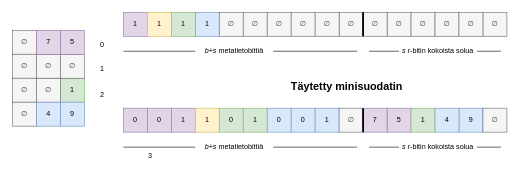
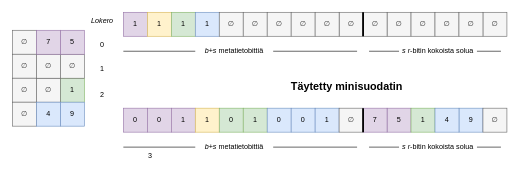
  <mxCell id="0" />
  <mxCell id="1" parent="0" />
  <mxCell id="2" value="0" style="whiteSpace=wrap;html=1;aspect=fixed;fillColor=#e1d5e7;strokeColor=#9673a6;" parent="1" vertex="1"><mxGeometry x="205" y="180" width="40" height="40" as="geometry" /></mxCell>
  <mxCell id="3" value="∅" style="whiteSpace=wrap;html=1;aspect=fixed;fillColor=#f5f5f5;fontColor=#333333;strokeColor=#666666;" parent="1" vertex="1"><mxGeometry y="50" width="40" height="40" as="geometry" x="20" /></mxCell>
  <mxCell id="4" value="∅" style="whiteSpace=wrap;html=1;aspect=fixed;fillColor=#f5f5f5;fontColor=#333333;strokeColor=#666666;" parent="1" vertex="1"><mxGeometry y="90" width="40" height="40" as="geometry" x="20" /></mxCell>
  <mxCell id="5" value="∅" style="whiteSpace=wrap;html=1;aspect=fixed;fillColor=#f5f5f5;fontColor=#333333;strokeColor=#666666;" parent="1" vertex="1"><mxGeometry y="130" width="40" height="40" as="geometry" x="20" /></mxCell>
  <mxCell id="6" value="1" style="whiteSpace=wrap;html=1;aspect=fixed;fillColor=#d5e8d4;strokeColor=#82b366;" parent="1" vertex="1"><mxGeometry x="100" y="130" width="40" height="40" as="geometry" /></mxCell>
  <mxCell id="7" value="∅" style="whiteSpace=wrap;html=1;aspect=fixed;fillColor=#f5f5f5;fontColor=#333333;strokeColor=#666666;" parent="1" vertex="1"><mxGeometry x="60" y="130" width="40" height="40" as="geometry" /></mxCell>
  <mxCell id="8" value="∅" style="whiteSpace=wrap;html=1;aspect=fixed;fillColor=#f5f5f5;fontColor=#333333;strokeColor=#666666;" parent="1" vertex="1"><mxGeometry y="170" width="40" height="40" as="geometry" x="20" /></mxCell>
  <mxCell id="9" value="9" style="whiteSpace=wrap;html=1;aspect=fixed;fillColor=#dae8fc;strokeColor=#6c8ebf;" parent="1" vertex="1"><mxGeometry x="100" y="170" width="40" height="40" as="geometry" /></mxCell>
  <mxCell id="10" value="4" style="whiteSpace=wrap;html=1;aspect=fixed;fillColor=#dae8fc;strokeColor=#6c8ebf;" parent="1" vertex="1"><mxGeometry x="60" y="170" width="40" height="40" as="geometry" /></mxCell>
  <mxCell id="11" value="∅" style="whiteSpace=wrap;html=1;aspect=fixed;fillColor=#f5f5f5;fontColor=#333333;strokeColor=#666666;" parent="1" vertex="1"><mxGeometry x="60" y="90" width="40" height="40" as="geometry" /></mxCell>
  <mxCell id="12" value="∅" style="whiteSpace=wrap;html=1;aspect=fixed;fillColor=#f5f5f5;fontColor=#333333;strokeColor=#666666;" parent="1" vertex="1"><mxGeometry x="100" y="90" width="40" height="40" as="geometry" /></mxCell>
  <mxCell id="13" value="5" style="whiteSpace=wrap;html=1;aspect=fixed;fillColor=#e1d5e7;strokeColor=#9673a6;" parent="1" vertex="1"><mxGeometry x="100" y="50" width="40" height="40" as="geometry" /></mxCell>
  <mxCell id="14" value="7" style="whiteSpace=wrap;html=1;aspect=fixed;fillColor=#e1d5e7;strokeColor=#9673a6;" parent="1" vertex="1"><mxGeometry x="60" y="50" width="40" height="40" as="geometry" /></mxCell>
+ <mxCell id="15" value="Lokero" style="text;html=1;strokeColor=none;fillColor=none;align=center;verticalAlign=middle;whiteSpace=wrap;rounded=0;fontStyle=2" parent="1" vertex="1"><mxGeometry x="140" y="20" width="60" height="30" as="geometry" /></mxCell>
  <mxCell id="16" value="0" style="text;html=1;strokeColor=none;fillColor=none;align=center;verticalAlign=middle;whiteSpace=wrap;rounded=0;" parent="1" vertex="1"><mxGeometry x="140" y="60" width="60" height="30" as="geometry" /></mxCell>
  <mxCell id="17" value="1" style="text;html=1;strokeColor=none;fillColor=none;align=center;verticalAlign=middle;whiteSpace=wrap;rounded=0;" parent="1" vertex="1"><mxGeometry x="140" y="100" width="60" height="30" as="geometry" /></mxCell>
  <mxCell id="18" value="2" style="text;html=1;strokeColor=none;fillColor=none;align=center;verticalAlign=middle;whiteSpace=wrap;rounded=0;" parent="1" vertex="1"><mxGeometry x="135" y="140" width="70" height="35" as="geometry" /></mxCell>
  <mxCell id="19" value="3" style="text;html=1;strokeColor=none;fillColor=none;align=center;verticalAlign=middle;whiteSpace=wrap;rounded=0;" parent="1" vertex="1"><mxGeometry x="220" y="245" width="60" height="30" as="geometry" /></mxCell>
  <mxCell id="20" value="0" style="whiteSpace=wrap;html=1;aspect=fixed;fillColor=#e1d5e7;strokeColor=#9673a6;" parent="1" vertex="1"><mxGeometry x="245" y="180" width="40" height="40" as="geometry" /></mxCell>
  <mxCell id="21" value="1" style="whiteSpace=wrap;html=1;aspect=fixed;fillColor=#e1d5e7;strokeColor=#9673a6;" parent="1" vertex="1"><mxGeometry x="285" y="180" width="40" height="40" as="geometry" /></mxCell>
  <mxCell id="22" value="1" style="whiteSpace=wrap;html=1;aspect=fixed;fillColor=#fff2cc;strokeColor=#d6b656;" parent="1" vertex="1"><mxGeometry x="325" y="180" width="40" height="40" as="geometry" /></mxCell>
  <mxCell id="23" value="0" style="whiteSpace=wrap;html=1;aspect=fixed;fillColor=#d5e8d4;strokeColor=#82b366;" parent="1" vertex="1"><mxGeometry x="365" y="180" width="40" height="40" as="geometry" /></mxCell>
  <mxCell id="24" value="1" style="whiteSpace=wrap;html=1;aspect=fixed;fillColor=#d5e8d4;strokeColor=#82b366;" parent="1" vertex="1"><mxGeometry x="405" y="180" width="40" height="40" as="geometry" /></mxCell>
  <mxCell id="25" value="0" style="whiteSpace=wrap;html=1;aspect=fixed;fillColor=#dae8fc;strokeColor=#6c8ebf;" parent="1" vertex="1"><mxGeometry x="445" y="180" width="40" height="40" as="geometry" /></mxCell>
  <mxCell id="26" value="0" style="whiteSpace=wrap;html=1;aspect=fixed;fillColor=#dae8fc;strokeColor=#6c8ebf;" parent="1" vertex="1"><mxGeometry x="485" y="180" width="40" height="40" as="geometry" /></mxCell>
  <mxCell id="27" value="1" style="whiteSpace=wrap;html=1;aspect=fixed;fillColor=#dae8fc;strokeColor=#6c8ebf;" parent="1" vertex="1"><mxGeometry x="525" y="180" width="40" height="40" as="geometry" /></mxCell>
  <mxCell id="28" value="∅" style="whiteSpace=wrap;html=1;aspect=fixed;fillColor=#f5f5f5;fontColor=#333333;strokeColor=#666666;" parent="1" vertex="1"><mxGeometry x="565" y="180" width="40" height="40" as="geometry" /></mxCell>
  <mxCell id="29" value="1" style="whiteSpace=wrap;html=1;aspect=fixed;fillColor=#e1d5e7;strokeColor=#9673a6;" vertex="1" parent="1"><mxGeometry x="205" y="20" width="40" height="40" as="geometry" /></mxCell>
  <mxCell id="30" value="1" style="whiteSpace=wrap;html=1;aspect=fixed;fillColor=#fff2cc;strokeColor=#d6b656;" vertex="1" parent="1"><mxGeometry x="245" y="20" width="40" height="40" as="geometry" /></mxCell>
  <mxCell id="31" value="1" style="whiteSpace=wrap;html=1;aspect=fixed;fillColor=#d5e8d4;strokeColor=#82b366;" vertex="1" parent="1"><mxGeometry x="285" y="20" width="40" height="40" as="geometry" /></mxCell>
  <mxCell id="32" value="1" style="whiteSpace=wrap;html=1;aspect=fixed;fillColor=#dae8fc;strokeColor=#6c8ebf;" vertex="1" parent="1"><mxGeometry x="325" y="20" width="40" height="40" as="geometry" /></mxCell>
  <mxCell id="33" value="∅" style="whiteSpace=wrap;html=1;aspect=fixed;fillColor=#f5f5f5;fontColor=#333333;strokeColor=#666666;" vertex="1" parent="1"><mxGeometry x="365" y="20" width="40" height="40" as="geometry" /></mxCell>
  <mxCell id="34" value="∅" style="whiteSpace=wrap;html=1;aspect=fixed;fillColor=#f5f5f5;fontColor=#333333;strokeColor=#666666;" vertex="1" parent="1"><mxGeometry x="405" y="20" width="40" height="40" as="geometry" /></mxCell>
  <mxCell id="35" value="∅" style="whiteSpace=wrap;html=1;aspect=fixed;fillColor=#f5f5f5;fontColor=#333333;strokeColor=#666666;" vertex="1" parent="1"><mxGeometry x="445" y="20" width="40" height="40" as="geometry" /></mxCell>
  <mxCell id="36" value="∅" style="whiteSpace=wrap;html=1;aspect=fixed;fillColor=#f5f5f5;fontColor=#333333;strokeColor=#666666;" vertex="1" parent="1"><mxGeometry x="485" y="20" width="40" height="40" as="geometry" /></mxCell>
  <mxCell id="37" value="∅" style="whiteSpace=wrap;html=1;aspect=fixed;fillColor=#f5f5f5;fontColor=#333333;strokeColor=#666666;" vertex="1" parent="1"><mxGeometry x="565" y="20" width="40" height="40" as="geometry" /></mxCell>
  <mxCell id="38" value="∅" style="whiteSpace=wrap;html=1;aspect=fixed;fillColor=#f5f5f5;fontColor=#333333;strokeColor=#666666;" vertex="1" parent="1"><mxGeometry x="525" y="20" width="40" height="40" as="geometry" /></mxCell>
  <mxCell id="39" value="∅" style="whiteSpace=wrap;html=1;aspect=fixed;fillColor=#f5f5f5;fontColor=#333333;strokeColor=#666666;" vertex="1" parent="1"><mxGeometry x="645" y="20" width="40" height="40" as="geometry" /></mxCell>
  <mxCell id="40" value="∅" style="whiteSpace=wrap;html=1;aspect=fixed;fillColor=#f5f5f5;fontColor=#333333;strokeColor=#666666;" vertex="1" parent="1"><mxGeometry x="685" y="20" width="40" height="40" as="geometry" /></mxCell>
  <mxCell id="41" value="∅" style="whiteSpace=wrap;html=1;aspect=fixed;fillColor=#f5f5f5;fontColor=#333333;strokeColor=#666666;" vertex="1" parent="1"><mxGeometry x="725" y="20" width="40" height="40" as="geometry" /></mxCell>
  <mxCell id="42" value="∅" style="whiteSpace=wrap;html=1;aspect=fixed;fillColor=#f5f5f5;fontColor=#333333;strokeColor=#666666;" vertex="1" parent="1"><mxGeometry x="805" y="20" width="40" height="40" as="geometry" /></mxCell>
  <mxCell id="43" value="∅" style="whiteSpace=wrap;html=1;aspect=fixed;fillColor=#f5f5f5;fontColor=#333333;strokeColor=#666666;" vertex="1" parent="1"><mxGeometry x="765" y="20" width="40" height="40" as="geometry" /></mxCell>
  <mxCell id="44" value="∅" style="whiteSpace=wrap;html=1;aspect=fixed;fillColor=#f5f5f5;fontColor=#333333;strokeColor=#666666;" vertex="1" parent="1"><mxGeometry x="605" y="20" width="40" height="40" as="geometry" /></mxCell>
  <mxCell id="45" value="5" style="whiteSpace=wrap;html=1;aspect=fixed;fillColor=#e1d5e7;strokeColor=#9673a6;" vertex="1" parent="1"><mxGeometry x="645" y="180" width="40" height="40" as="geometry" /></mxCell>
  <mxCell id="46" value="7" style="whiteSpace=wrap;html=1;aspect=fixed;fillColor=#e1d5e7;strokeColor=#9673a6;" vertex="1" parent="1"><mxGeometry x="605" y="180" width="40" height="40" as="geometry" /></mxCell>
  <mxCell id="47" value="1" style="whiteSpace=wrap;html=1;aspect=fixed;fillColor=#d5e8d4;strokeColor=#82b366;" vertex="1" parent="1"><mxGeometry x="685" y="180" width="40" height="40" as="geometry" /></mxCell>
  <mxCell id="48" value="9" style="whiteSpace=wrap;html=1;aspect=fixed;fillColor=#dae8fc;strokeColor=#6c8ebf;" vertex="1" parent="1"><mxGeometry x="765" y="180" width="40" height="40" as="geometry" /></mxCell>
  <mxCell id="49" value="4" style="whiteSpace=wrap;html=1;aspect=fixed;fillColor=#dae8fc;strokeColor=#6c8ebf;" vertex="1" parent="1"><mxGeometry x="725" y="180" width="40" height="40" as="geometry" /></mxCell>
  <mxCell id="50" value="∅" style="whiteSpace=wrap;html=1;aspect=fixed;fillColor=#f5f5f5;fontColor=#333333;strokeColor=#666666;" vertex="1" parent="1"><mxGeometry x="805" y="180" width="40" height="40" as="geometry" /></mxCell>
  <mxCell id="51" value="" style="endArrow=none;html=1;rounded=0;curved=1;strokeWidth=3;entryX=0;entryY=0;entryDx=0;entryDy=0;" edge="1" parent="1" target="46"><mxGeometry width="50" height="50" relative="1" as="geometry"><mxPoint x="605" y="220" as="sourcePoint" /><mxPoint x="605" y="300" as="targetPoint" /></mxGeometry></mxCell>
  <mxCell id="52" value="" style="endArrow=none;html=1;rounded=0;curved=1;strokeWidth=3;entryX=0;entryY=0;entryDx=0;entryDy=0;exitX=0;exitY=1;exitDx=0;exitDy=0;" edge="1" parent="1" source="44" target="44"><mxGeometry width="50" height="50" relative="1" as="geometry"><mxPoint x="615" y="230" as="sourcePoint" /><mxPoint x="615" y="190" as="targetPoint" /></mxGeometry></mxCell>
  <mxCell id="53" value="b&lt;span style=&quot;font-style: normal;&quot;&gt;+&lt;/span&gt;s&lt;span style=&quot;font-style: normal;&quot;&gt;&amp;nbsp;metatietobittiä&lt;/span&gt;" style="text;html=1;strokeColor=none;fillColor=none;align=center;verticalAlign=middle;whiteSpace=wrap;rounded=0;fontStyle=2" vertex="1" parent="1"><mxGeometry x="325" y="70" width="130" height="30" as="geometry" /></mxCell>
  <mxCell id="54" value="" style="endArrow=none;html=1;rounded=0;exitX=0;exitY=0.5;exitDx=0;exitDy=0;" edge="1" parent="1" source="53"><mxGeometry width="50" height="50" relative="1" as="geometry"><mxPoint x="305" y="84.5" as="sourcePoint" /><mxPoint x="205" y="85" as="targetPoint" /></mxGeometry></mxCell>
  <mxCell id="55" value="" style="endArrow=none;html=1;rounded=0;" edge="1" parent="1"><mxGeometry width="50" height="50" relative="1" as="geometry"><mxPoint x="595" y="85" as="sourcePoint" /><mxPoint x="455" y="85" as="targetPoint" /></mxGeometry></mxCell>
  <mxCell id="56" value="b&lt;span style=&quot;font-style: normal;&quot;&gt;+&lt;/span&gt;s&lt;span style=&quot;font-style: normal;&quot;&gt;&amp;nbsp;metatietobittiä&lt;/span&gt;" style="text;html=1;strokeColor=none;fillColor=none;align=center;verticalAlign=middle;whiteSpace=wrap;rounded=0;fontStyle=2" vertex="1" parent="1"><mxGeometry x="325" y="230" width="130" height="30" as="geometry" /></mxCell>
  <mxCell id="57" value="" style="endArrow=none;html=1;rounded=0;exitX=0;exitY=0.5;exitDx=0;exitDy=0;" edge="1" parent="1" source="56"><mxGeometry width="50" height="50" relative="1" as="geometry"><mxPoint x="305" y="244.5" as="sourcePoint" /><mxPoint x="205" y="245" as="targetPoint" /></mxGeometry></mxCell>
  <mxCell id="58" value="" style="endArrow=none;html=1;rounded=0;" edge="1" parent="1"><mxGeometry width="50" height="50" relative="1" as="geometry"><mxPoint x="595" y="245" as="sourcePoint" /><mxPoint x="455" y="245" as="targetPoint" /></mxGeometry></mxCell>
  <mxCell id="59" value="&lt;b style=&quot;font-size: 18px;&quot;&gt;Täytetty minisuodatin&lt;/b&gt;" style="text;html=1;strokeColor=none;fillColor=none;align=center;verticalAlign=middle;whiteSpace=wrap;rounded=0;fontSize=18;" vertex="1" parent="1"><mxGeometry x="480" y="125" width="196" height="40" as="geometry" /></mxCell>
  <mxCell id="60" value="&lt;i&gt;s&lt;/i&gt;&amp;nbsp;&lt;i&gt;r&lt;/i&gt;-bitin kokoista solua" style="text;html=1;strokeColor=none;fillColor=none;align=center;verticalAlign=middle;whiteSpace=wrap;rounded=0;" vertex="1" parent="1"><mxGeometry x="665" y="70" width="130" height="30" as="geometry" /></mxCell>
  <mxCell id="61" value="" style="endArrow=none;html=1;rounded=0;exitX=0;exitY=0.5;exitDx=0;exitDy=0;" edge="1" parent="1" source="60"><mxGeometry width="50" height="50" relative="1" as="geometry"><mxPoint x="665" y="120" as="sourcePoint" /><mxPoint x="615" y="85" as="targetPoint" /></mxGeometry></mxCell>
  <mxCell id="62" value="" style="endArrow=none;html=1;rounded=0;entryX=1;entryY=0.5;entryDx=0;entryDy=0;" edge="1" parent="1" target="60"><mxGeometry width="50" height="50" relative="1" as="geometry"><mxPoint x="835" y="85" as="sourcePoint" /><mxPoint x="815" y="84.5" as="targetPoint" /></mxGeometry></mxCell>
  <mxCell id="63" value="&lt;i&gt;s&lt;/i&gt;&amp;nbsp;&lt;i&gt;r&lt;/i&gt;-bitin kokoista solua" style="text;html=1;strokeColor=none;fillColor=none;align=center;verticalAlign=middle;whiteSpace=wrap;rounded=0;" vertex="1" parent="1"><mxGeometry x="665" y="230" width="130" height="30" as="geometry" /></mxCell>
  <mxCell id="64" value="" style="endArrow=none;html=1;rounded=0;exitX=0;exitY=0.5;exitDx=0;exitDy=0;" edge="1" parent="1" source="63"><mxGeometry width="50" height="50" relative="1" as="geometry"><mxPoint x="665" y="280" as="sourcePoint" /><mxPoint x="615" y="245" as="targetPoint" /></mxGeometry></mxCell>
  <mxCell id="65" value="" style="endArrow=none;html=1;rounded=0;entryX=1;entryY=0.5;entryDx=0;entryDy=0;" edge="1" parent="1" target="63"><mxGeometry width="50" height="50" relative="1" as="geometry"><mxPoint x="835" y="245" as="sourcePoint" /><mxPoint x="815" y="244.5" as="targetPoint" /></mxGeometry></mxCell>
